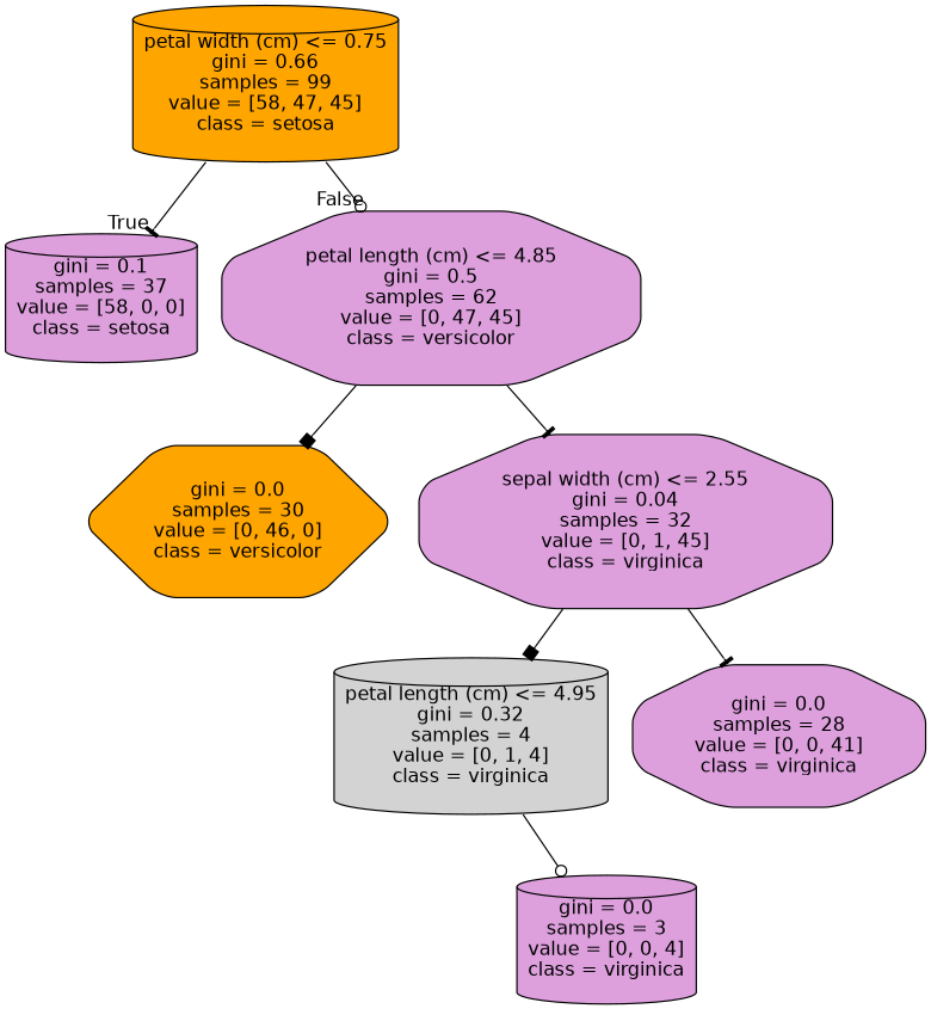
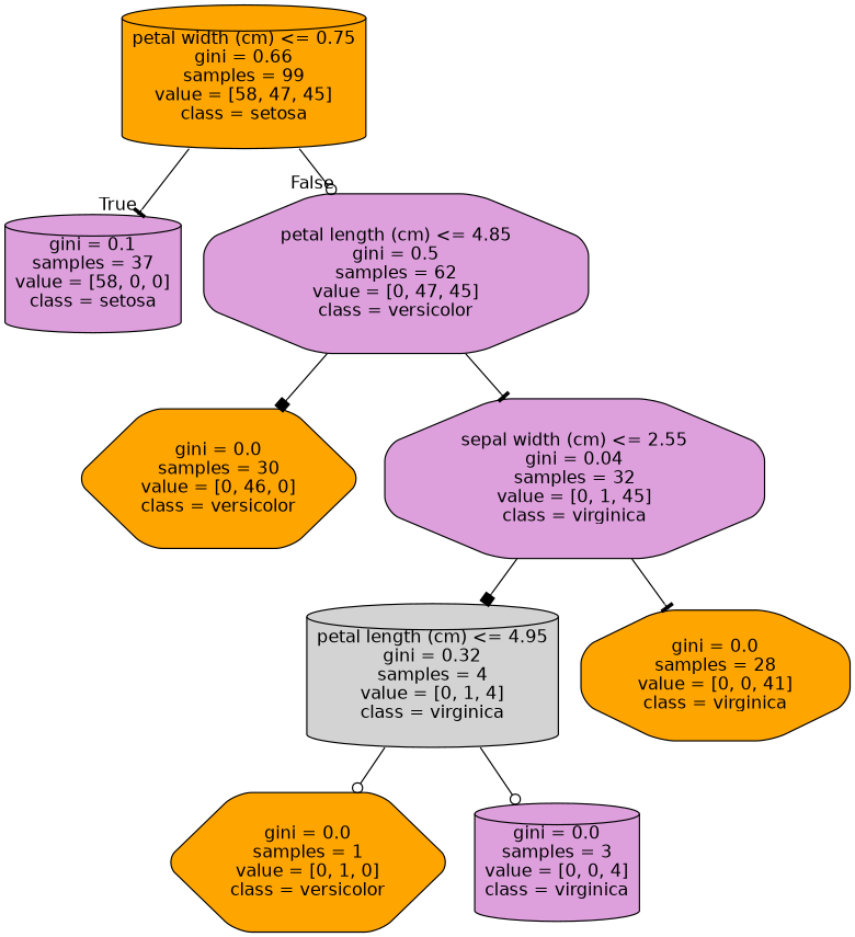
  digraph {
    node [color=black fillcolor=plum fontname=helvetica shape=cylinder style="filled, rounded"]
    edge [arrowhead=tee fontname=helvetica]
    n1 [fillcolor=orange label="petal width (cm) <= 0.75\ngini = 0.66\nsamples = 99\nvalue = [58, 47, 45]\nclass = setosa"]
    n2 [label="gini = 0.1\nsamples = 37\nvalue = [58, 0, 0]\nclass = setosa"]
    n3 [label="petal length (cm) <= 4.85\ngini = 0.5\nsamples = 62\nvalue = [0, 47, 45]\nclass = versicolor" shape=octagon]
    n4 [fillcolor=orange label="gini = 0.0\nsamples = 30\nvalue = [0, 46, 0]\nclass = versicolor" shape=hexagon]
    n5 [label="sepal width (cm) <= 2.55\ngini = 0.04\nsamples = 32\nvalue = [0, 1, 45]\nclass = virginica" shape=octagon]
    n6 [fillcolor=lightgrey label="petal length (cm) <= 4.95\ngini = 0.32\nsamples = 4\nvalue = [0, 1, 4]\nclass = virginica"]
-   n7 [label="gini = 0.0\nsamples = 28\nvalue = [0, 0, 41]\nclass = virginica" shape=octagon]
+   n7 [fillcolor=orange label="gini = 0.0\nsamples = 28\nvalue = [0, 0, 41]\nclass = virginica" shape=octagon]
+   n8 [fillcolor=orange label="gini = 0.0\nsamples = 1\nvalue = [0, 1, 0]\nclass = versicolor" shape=hexagon]
    n9 [label="gini = 0.0\nsamples = 3\nvalue = [0, 0, 4]\nclass = virginica"]
    n1 -> n2 [headlabel=True labelangle=45 labeldistance=2.5]
    n1 -> n3 [arrowhead=odot headlabel=False labelangle=-45 labeldistance=2.5]
    n3 -> n4 [arrowhead=box]
    n3 -> n5
    n5 -> n6 [arrowhead=box]
    n5 -> n7
+   n6 -> n8 [arrowhead=odot]
    n6 -> n9 [arrowhead=odot]
  }
